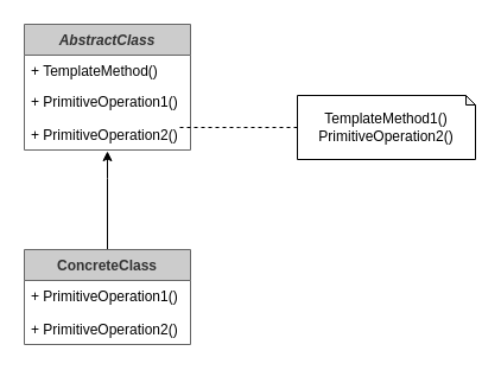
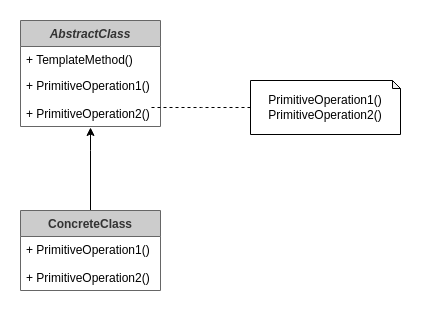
  <mxCell id="0" />
  <mxCell id="1" parent="0" />
  <mxCell id="2" value="AbstractClass" style="swimlane;fontStyle=3;childLayout=stackLayout;horizontal=1;startSize=26;fillColor=#CCCCCC;horizontalStack=0;resizeParent=1;resizeParentMax=0;resizeLast=0;collapsible=1;marginBottom=0;strokeColor=#666666;fontColor=#333333;" vertex="1" parent="1"><mxGeometry x="20" y="20" width="140" height="106" as="geometry" /></mxCell>
  <mxCell id="3" value="+ TemplateMethod()" style="text;strokeColor=none;fillColor=none;align=left;verticalAlign=top;spacingLeft=4;spacingRight=4;overflow=hidden;rotatable=0;points=[[0,0.5],[1,0.5]];portConstraint=eastwest;" vertex="1" parent="2"><mxGeometry y="26" width="140" height="26" as="geometry" /></mxCell>
  <mxCell id="4" value="+ PrimitiveOperation1()" style="text;strokeColor=none;fillColor=none;align=left;verticalAlign=top;spacingLeft=4;spacingRight=4;overflow=hidden;rotatable=0;points=[[0,0.5],[1,0.5]];portConstraint=eastwest;" vertex="1" parent="2"><mxGeometry y="52" width="140" height="28" as="geometry" /></mxCell>
  <mxCell id="5" value="+ PrimitiveOperation2()" style="text;strokeColor=none;fillColor=none;align=left;verticalAlign=top;spacingLeft=4;spacingRight=4;overflow=hidden;rotatable=0;points=[[0,0.5],[1,0.5]];portConstraint=eastwest;" vertex="1" parent="2"><mxGeometry y="80" width="140" height="26" as="geometry" /></mxCell>
  <mxCell id="6" style="edgeStyle=orthogonalEdgeStyle;rounded=0;orthogonalLoop=1;jettySize=auto;html=1;entryX=0.5;entryY=1.038;entryDx=0;entryDy=0;entryPerimeter=0;" edge="1" parent="1" source="7" target="5"><mxGeometry relative="1" as="geometry"><Array as="points"><mxPoint x="90" y="150" /><mxPoint x="90" y="150" /></Array></mxGeometry></mxCell>
  <mxCell id="7" value="ConcreteClass" style="swimlane;fontStyle=1;childLayout=stackLayout;horizontal=1;startSize=26;fillColor=#CCCCCC;horizontalStack=0;resizeParent=1;resizeParentMax=0;resizeLast=0;collapsible=1;marginBottom=0;strokeColor=#666666;fontColor=#333333;" vertex="1" parent="1"><mxGeometry x="20" y="210" width="140" height="80" as="geometry" /></mxCell>
  <mxCell id="8" value="+ PrimitiveOperation1()" style="text;strokeColor=none;fillColor=none;align=left;verticalAlign=top;spacingLeft=4;spacingRight=4;overflow=hidden;rotatable=0;points=[[0,0.5],[1,0.5]];portConstraint=eastwest;" vertex="1" parent="7"><mxGeometry y="26" width="140" height="28" as="geometry" /></mxCell>
  <mxCell id="9" value="+ PrimitiveOperation2()" style="text;strokeColor=none;fillColor=none;align=left;verticalAlign=top;spacingLeft=4;spacingRight=4;overflow=hidden;rotatable=0;points=[[0,0.5],[1,0.5]];portConstraint=eastwest;" vertex="1" parent="7"><mxGeometry y="54" width="140" height="26" as="geometry" /></mxCell>
  <mxCell id="10" style="edgeStyle=orthogonalEdgeStyle;rounded=0;orthogonalLoop=1;jettySize=auto;html=1;entryX=1;entryY=0.269;entryDx=0;entryDy=0;entryPerimeter=0;exitX=0;exitY=0.5;exitDx=0;exitDy=0;exitPerimeter=0;endArrow=none;endFill=0;dashed=1;" edge="1" parent="1" source="11"><mxGeometry relative="1" as="geometry"><mxPoint x="241" y="107" as="sourcePoint" /><mxPoint x="151" y="107" as="targetPoint" /></mxGeometry></mxCell>
- <mxCell id="11" value="TemplateMethod1()&lt;br&gt;PrimitiveOperation2()&lt;br&gt;" style="shape=note;whiteSpace=wrap;html=1;backgroundOutline=1;darkOpacity=0.05;size=8;" vertex="1" parent="1"><mxGeometry x="250" y="80" width="150" height="54" as="geometry" /></mxCell>
+ <mxCell id="11" value="PrimitiveOperation1()&lt;br&gt;PrimitiveOperation2()&lt;br&gt;" style="shape=note;whiteSpace=wrap;html=1;backgroundOutline=1;darkOpacity=0.05;size=8;" vertex="1" parent="1"><mxGeometry x="250" y="80" width="150" height="54" as="geometry" /></mxCell>
